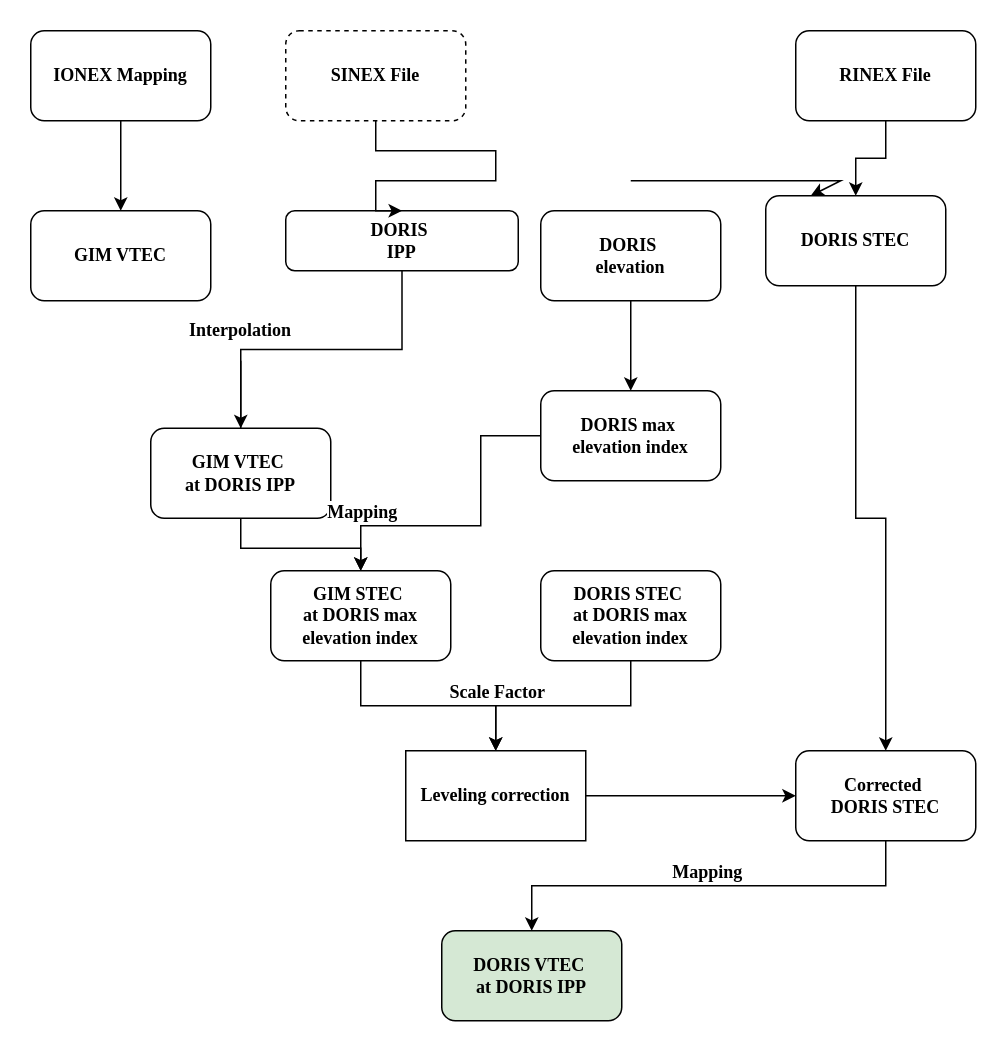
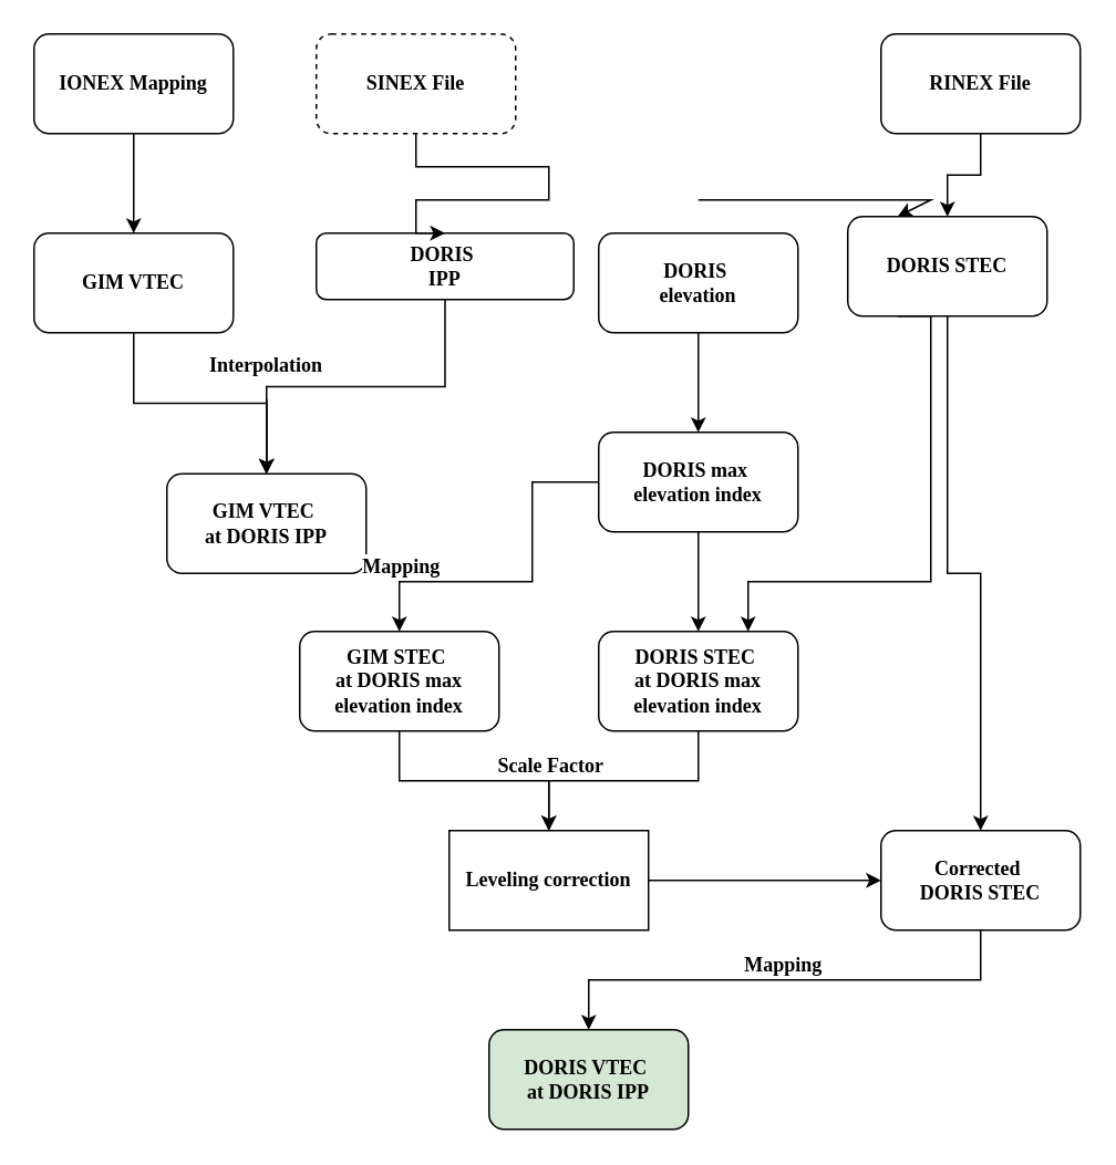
  <mxCell id="0" />
  <mxCell id="1" parent="0" />
+ <mxCell id="2" style="edgeStyle=orthogonalEdgeStyle;rounded=0;orthogonalLoop=1;jettySize=auto;html=1;exitX=0.5;exitY=1;exitDx=0;exitDy=0;" parent="1" source="3" target="5" edge="1"><mxGeometry relative="1" as="geometry" /></mxCell>
  <mxCell id="3" value="&lt;font face=&quot;Times New Roman&quot;&gt;&lt;b&gt;GIM VTEC&lt;/b&gt;&lt;/font&gt;" style="rounded=1;whiteSpace=wrap;html=1;" parent="1" vertex="1"><mxGeometry x="20" y="140" width="120" height="60" as="geometry" /></mxCell>
- <mxCell id="4" style="edgeStyle=orthogonalEdgeStyle;rounded=0;orthogonalLoop=1;jettySize=auto;html=1;exitX=0.5;exitY=1;exitDx=0;exitDy=0;" parent="1" source="5" target="17" edge="1"><mxGeometry relative="1" as="geometry" /></mxCell>
  <mxCell id="5" value="&lt;font face=&quot;Times New Roman&quot;&gt;&lt;b&gt;GIM VTEC&amp;nbsp;&lt;/b&gt;&lt;/font&gt;&lt;div&gt;&lt;font face=&quot;Times New Roman&quot;&gt;&lt;b&gt;at DORIS IPP&lt;/b&gt;&lt;/font&gt;&lt;/div&gt;" style="rounded=1;whiteSpace=wrap;html=1;" parent="1" vertex="1"><mxGeometry x="100" y="285" width="120" height="60" as="geometry" /></mxCell>
- <mxCell id="6" style="edgeStyle=orthogonalEdgeStyle;rounded=0;orthogonalLoop=1;jettySize=auto;html=1;exitX=0.5;exitY=1;exitDx=0;exitDy=0;entryX=0.5;entryY=0;entryDx=0;entryDy=0;endArrow=none;" parent="1" source="34" target="5" edge="1"><mxGeometry relative="1" as="geometry" /></mxCell>
+ <mxCell id="6" style="edgeStyle=orthogonalEdgeStyle;rounded=0;orthogonalLoop=1;jettySize=auto;html=1;exitX=0.5;exitY=1;exitDx=0;exitDy=0;entryX=0.5;entryY=0;entryDx=0;entryDy=0;" parent="1" source="34" target="5" edge="1"><mxGeometry relative="1" as="geometry" /></mxCell>
  <mxCell id="7" style="edgeStyle=orthogonalEdgeStyle;rounded=0;orthogonalLoop=1;jettySize=auto;html=1;exitX=0.5;exitY=1;exitDx=0;exitDy=0;entryX=0.5;entryY=0;entryDx=0;entryDy=0;" parent="1" source="8" target="5" edge="1"><mxGeometry relative="1" as="geometry" /></mxCell>
  <mxCell id="8" value="&lt;font face=&quot;Times New Roman&quot;&gt;&lt;b&gt;DORIS&amp;nbsp;&lt;/b&gt;&lt;/font&gt;&lt;div&gt;&lt;font face=&quot;Times New Roman&quot;&gt;&lt;b&gt;IPP&lt;/b&gt;&lt;/font&gt;&lt;/div&gt;" style="rounded=1;whiteSpace=wrap;html=1;" parent="1" vertex="1"><mxGeometry x="190" y="140" width="155" height="40" as="geometry" /></mxCell>
  <mxCell id="9" style="edgeStyle=orthogonalEdgeStyle;rounded=0;orthogonalLoop=1;jettySize=auto;html=1;exitX=0.5;exitY=1;exitDx=0;exitDy=0;entryX=0.5;entryY=0;entryDx=0;entryDy=0;" parent="1" source="11" target="23" edge="1"><mxGeometry relative="1" as="geometry" /></mxCell>
+ <mxCell id="10" style="edgeStyle=orthogonalEdgeStyle;rounded=0;orthogonalLoop=1;jettySize=auto;html=1;exitX=0.25;exitY=1;exitDx=0;exitDy=0;entryX=0.75;entryY=0;entryDx=0;entryDy=0;" parent="1" source="11" target="19" edge="1"><mxGeometry relative="1" as="geometry"><Array as="points"><mxPoint x="560" y="350" /><mxPoint x="450" y="350" /></Array></mxGeometry></mxCell>
  <mxCell id="11" value="&lt;font face=&quot;Times New Roman&quot;&gt;&lt;b&gt;DORIS STEC&lt;/b&gt;&lt;/font&gt;" style="rounded=1;whiteSpace=wrap;html=1;" parent="1" vertex="1"><mxGeometry x="510" y="130" width="120" height="60" as="geometry" /></mxCell>
+ <mxCell id="12" style="edgeStyle=orthogonalEdgeStyle;rounded=0;orthogonalLoop=1;jettySize=auto;html=1;exitX=0.5;exitY=1;exitDx=0;exitDy=0;entryX=0.5;entryY=0;entryDx=0;entryDy=0;" parent="1" source="14" target="19" edge="1"><mxGeometry relative="1" as="geometry" /></mxCell>
  <mxCell id="13" style="edgeStyle=orthogonalEdgeStyle;rounded=0;orthogonalLoop=1;jettySize=auto;html=1;entryX=0.5;entryY=0;entryDx=0;entryDy=0;" parent="1" source="14" target="17" edge="1"><mxGeometry relative="1" as="geometry"><Array as="points"><mxPoint x="320" y="290" /><mxPoint x="320" y="350" /><mxPoint x="240" y="350" /></Array></mxGeometry></mxCell>
  <mxCell id="14" value="&lt;font face=&quot;Times New Roman&quot;&gt;&lt;b&gt;DORIS max&amp;nbsp;&lt;/b&gt;&lt;/font&gt;&lt;div&gt;&lt;font face=&quot;Times New Roman&quot;&gt;&lt;b&gt;elevation index&lt;/b&gt;&lt;/font&gt;&lt;/div&gt;" style="rounded=1;whiteSpace=wrap;html=1;" parent="1" vertex="1"><mxGeometry x="360" y="260" width="120" height="60" as="geometry" /></mxCell>
  <mxCell id="15" style="edgeStyle=orthogonalEdgeStyle;rounded=0;orthogonalLoop=1;jettySize=auto;html=1;exitX=0.5;exitY=1;exitDx=0;exitDy=0;entryX=0.5;entryY=0;entryDx=0;entryDy=0;" parent="1" source="17" target="21" edge="1"><mxGeometry relative="1" as="geometry" /></mxCell>
  <mxCell id="16" value="&lt;font face=&quot;Times New Roman&quot; style=&quot;font-size: 12px;&quot;&gt;&lt;b&gt;Scale Factor&lt;/b&gt;&lt;/font&gt;" style="edgeLabel;html=1;align=center;verticalAlign=middle;resizable=0;points=[];" parent="15" vertex="1" connectable="0"><mxGeometry x="-0.111" y="-1" relative="1" as="geometry"><mxPoint x="53" y="-11" as="offset" /></mxGeometry></mxCell>
  <mxCell id="17" value="&lt;font face=&quot;Times New Roman&quot;&gt;&lt;b&gt;GIM STEC&amp;nbsp;&lt;/b&gt;&lt;/font&gt;&lt;div&gt;&lt;font face=&quot;Times New Roman&quot;&gt;&lt;b&gt;at DORIS max elevation index&lt;/b&gt;&lt;/font&gt;&lt;/div&gt;" style="rounded=1;whiteSpace=wrap;html=1;" parent="1" vertex="1"><mxGeometry x="180" y="380" width="120" height="60" as="geometry" /></mxCell>
  <mxCell id="18" style="edgeStyle=orthogonalEdgeStyle;rounded=0;orthogonalLoop=1;jettySize=auto;html=1;exitX=0.5;exitY=1;exitDx=0;exitDy=0;" parent="1" source="19" target="21" edge="1"><mxGeometry relative="1" as="geometry" /></mxCell>
  <mxCell id="19" value="&lt;font face=&quot;Times New Roman&quot;&gt;&lt;b&gt;DORIS STEC&amp;nbsp;&lt;/b&gt;&lt;/font&gt;&lt;div&gt;&lt;font face=&quot;Times New Roman&quot;&gt;&lt;b&gt;at DORIS max elevation index&lt;/b&gt;&lt;/font&gt;&lt;/div&gt;" style="rounded=1;whiteSpace=wrap;html=1;" parent="1" vertex="1"><mxGeometry x="360" y="380" width="120" height="60" as="geometry" /></mxCell>
  <mxCell id="20" style="edgeStyle=orthogonalEdgeStyle;rounded=0;orthogonalLoop=1;jettySize=auto;html=1;exitX=1;exitY=0.5;exitDx=0;exitDy=0;entryX=0;entryY=0.5;entryDx=0;entryDy=0;" parent="1" source="21" target="23" edge="1"><mxGeometry relative="1" as="geometry" /></mxCell>
  <mxCell id="21" value="&lt;font face=&quot;Times New Roman&quot; style=&quot;font-size: 12px;&quot;&gt;&lt;b&gt;Leveling correction&lt;/b&gt;&lt;/font&gt;" style="whiteSpace=wrap;html=1;rounded=0;" parent="1" vertex="1"><mxGeometry x="270" y="500" width="120" height="60" as="geometry" /></mxCell>
  <mxCell id="22" style="edgeStyle=orthogonalEdgeStyle;rounded=0;orthogonalLoop=1;jettySize=auto;html=1;exitX=0.5;exitY=1;exitDx=0;exitDy=0;entryX=0.5;entryY=0;entryDx=0;entryDy=0;" parent="1" source="23" target="24" edge="1"><mxGeometry relative="1" as="geometry" /></mxCell>
  <mxCell id="23" value="&lt;font face=&quot;Times New Roman&quot;&gt;&lt;b&gt;Corrected&amp;nbsp;&lt;/b&gt;&lt;/font&gt;&lt;div&gt;&lt;font face=&quot;Times New Roman&quot;&gt;&lt;b&gt;DORIS STEC&lt;/b&gt;&lt;/font&gt;&lt;/div&gt;" style="rounded=1;whiteSpace=wrap;html=1;" parent="1" vertex="1"><mxGeometry x="530" y="500" width="120" height="60" as="geometry" /></mxCell>
  <mxCell id="24" value="&lt;font face=&quot;Times New Roman&quot;&gt;&lt;b&gt;DORIS VTEC&amp;nbsp;&lt;/b&gt;&lt;/font&gt;&lt;div&gt;&lt;font face=&quot;Times New Roman&quot;&gt;&lt;b&gt;at DORIS IPP&lt;/b&gt;&lt;/font&gt;&lt;/div&gt;" style="rounded=1;whiteSpace=wrap;html=1;fillColor=#d5e8d4;" parent="1" vertex="1"><mxGeometry x="294" y="620" width="120" height="60" as="geometry" /></mxCell>
  <mxCell id="25" style="edgeStyle=orthogonalEdgeStyle;rounded=0;orthogonalLoop=1;jettySize=auto;html=1;entryX=0.5;entryY=0;entryDx=0;entryDy=0;" parent="1" source="26" target="3" edge="1"><mxGeometry relative="1" as="geometry" /></mxCell>
  <mxCell id="26" value="&lt;font face=&quot;Times New Roman&quot;&gt;&lt;b&gt;IONEX Mapping&lt;/b&gt;&lt;/font&gt;" style="rounded=1;whiteSpace=wrap;html=1;" parent="1" vertex="1"><mxGeometry x="20" y="20" width="120" height="60" as="geometry" /></mxCell>
  <mxCell id="27" style="edgeStyle=orthogonalEdgeStyle;rounded=0;orthogonalLoop=1;jettySize=auto;html=1;exitX=0.5;exitY=1;exitDx=0;exitDy=0;entryX=0.5;entryY=0;entryDx=0;entryDy=0;" parent="1" source="28" target="8" edge="1"><mxGeometry relative="1" as="geometry"><Array as="points"><mxPoint x="250" y="100" /><mxPoint x="330" y="100" /><mxPoint x="330" y="120" /><mxPoint x="250" y="120" /></Array></mxGeometry></mxCell>
  <mxCell id="28" value="&lt;font face=&quot;Times New Roman&quot;&gt;&lt;b&gt;SINEX File&lt;/b&gt;&lt;/font&gt;" style="rounded=1;whiteSpace=wrap;html=1;dashed=1;" parent="1" vertex="1"><mxGeometry x="190" y="20" width="120" height="60" as="geometry" /></mxCell>
  <mxCell id="29" style="edgeStyle=orthogonalEdgeStyle;rounded=0;orthogonalLoop=1;jettySize=auto;html=1;exitX=0.5;exitY=1;exitDx=0;exitDy=0;entryX=0.5;entryY=0;entryDx=0;entryDy=0;" parent="1" source="30" target="11" edge="1"><mxGeometry relative="1" as="geometry" /></mxCell>
  <mxCell id="30" value="&lt;font face=&quot;Times New Roman&quot;&gt;&lt;b&gt;RINEX File&lt;/b&gt;&lt;/font&gt;" style="rounded=1;whiteSpace=wrap;html=1;" parent="1" vertex="1"><mxGeometry x="530" y="20" width="120" height="60" as="geometry" /></mxCell>
  <mxCell id="31" style="edgeStyle=orthogonalEdgeStyle;rounded=0;orthogonalLoop=1;jettySize=auto;html=1;exitX=0.5;exitY=1;exitDx=0;exitDy=0;" parent="1" source="32" target="14" edge="1"><mxGeometry relative="1" as="geometry" /></mxCell>
  <mxCell id="32" value="&lt;font face=&quot;Times New Roman&quot;&gt;&lt;b&gt;DORIS&amp;nbsp;&lt;/b&gt;&lt;/font&gt;&lt;div&gt;&lt;font face=&quot;Times New Roman&quot;&gt;&lt;b&gt;elevation&lt;/b&gt;&lt;/font&gt;&lt;/div&gt;" style="rounded=1;whiteSpace=wrap;html=1;" parent="1" vertex="1"><mxGeometry x="360" y="140" width="120" height="60" as="geometry" /></mxCell>
  <mxCell id="33" value="" style="endArrow=classic;html=1;rounded=0;entryX=0.25;entryY=0;entryDx=0;entryDy=0;" parent="1" target="11" edge="1"><mxGeometry width="50" height="50" relative="1" as="geometry"><mxPoint x="420" y="120" as="sourcePoint" /><mxPoint x="380" y="60" as="targetPoint" /><Array as="points"><mxPoint x="560" y="120" /></Array></mxGeometry></mxCell>
  <mxCell id="34" value="&lt;font face=&quot;Times New Roman&quot;&gt;&lt;b&gt;Interpolation&lt;/b&gt;&lt;/font&gt;" style="text;html=1;align=center;verticalAlign=middle;whiteSpace=wrap;rounded=0;" parent="1" vertex="1"><mxGeometry x="130" y="200" width="60" height="40" as="geometry" /></mxCell>
  <mxCell id="35" value="&lt;b style=&quot;font-family: &amp;quot;Times New Roman&amp;quot;; font-size: 12px;&quot;&gt;Mapping&lt;/b&gt;" style="edgeLabel;html=1;align=center;verticalAlign=middle;resizable=0;points=[];" parent="1" vertex="1" connectable="0"><mxGeometry x="240" y="340" as="geometry" /></mxCell>
  <mxCell id="36" value="&lt;font face=&quot;Times New Roman&quot; style=&quot;font-size: 12px;&quot;&gt;&lt;b&gt;Mapping&lt;/b&gt;&lt;/font&gt;" style="edgeLabel;html=1;align=center;verticalAlign=middle;resizable=0;points=[];" parent="1" vertex="1" connectable="0"><mxGeometry x="470" y="580" as="geometry" /></mxCell>
